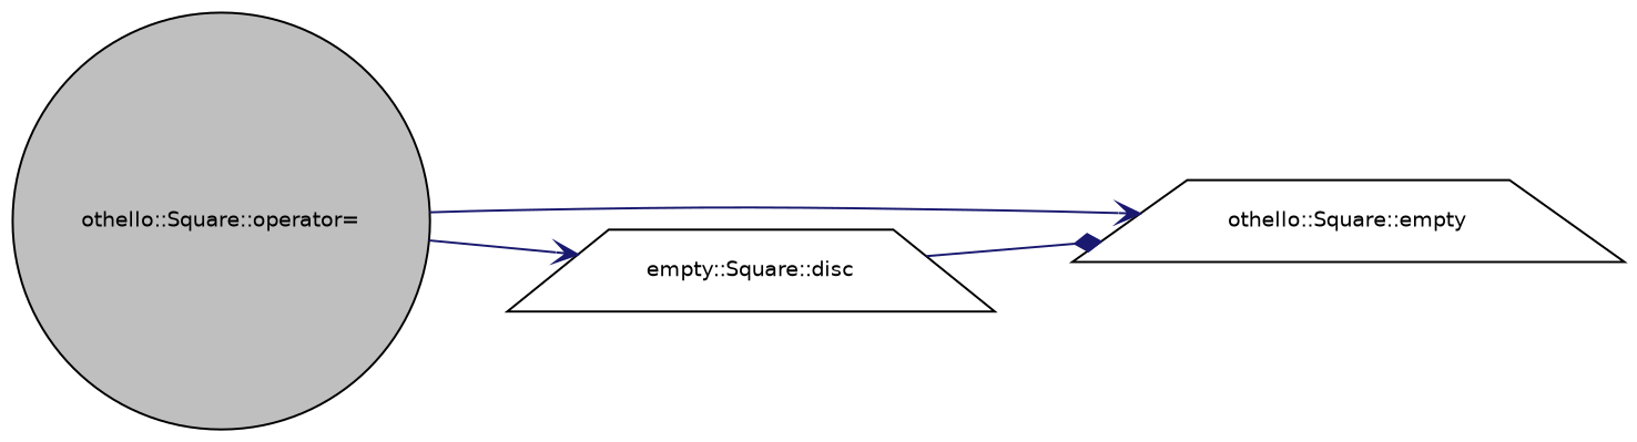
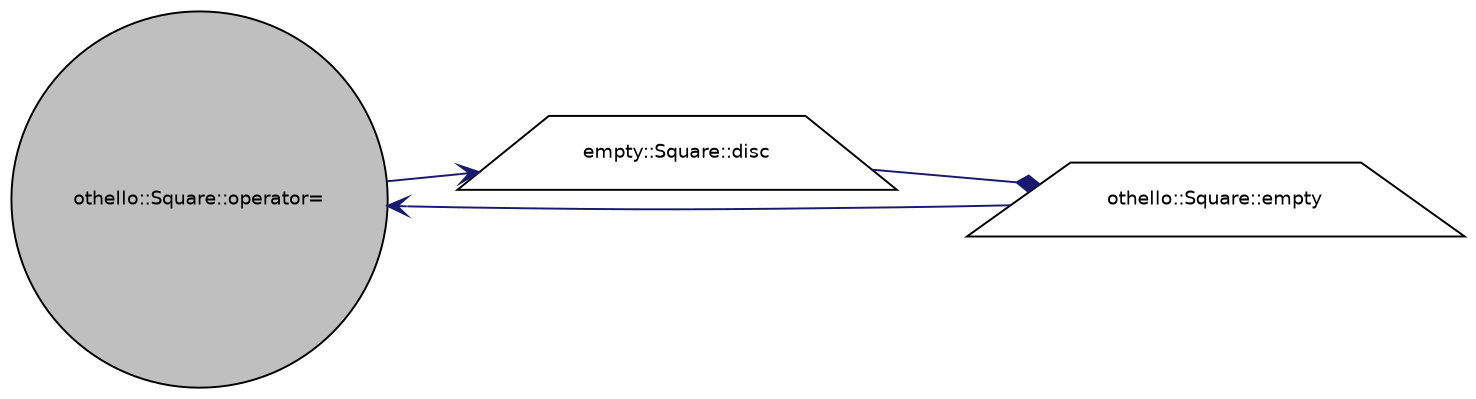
  digraph {
    rankdir=LR
    node [color=black fillcolor=white fontname=Helvetica fontsize=10 shape=trapezium style=filled]
    edge [arrowhead=vee color=midnightblue fontname=Helvetica fontsize=10 labelfontname=Helvetica labelfontsize=10 style=solid]
    n1 [fillcolor=grey75 fontcolor=black height=0.2 label="othello::Square::operator=" shape=circle width=0.4]
    n2 [height=0.2 label="othello::Square::empty" width=0.4]
    n3 [height=0.2 label="empty::Square::disc" width=0.4]
-   n1 -> n2
+   n2 -> n1
    n1 -> n3
    n3 -> n2 [arrowhead=diamond]
  }
